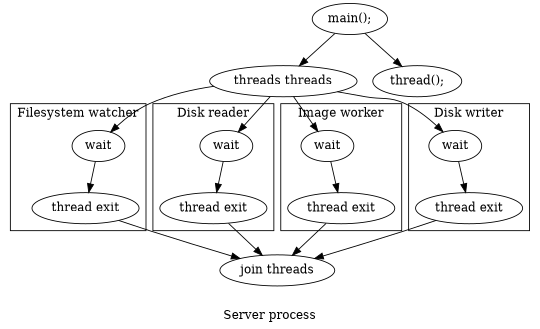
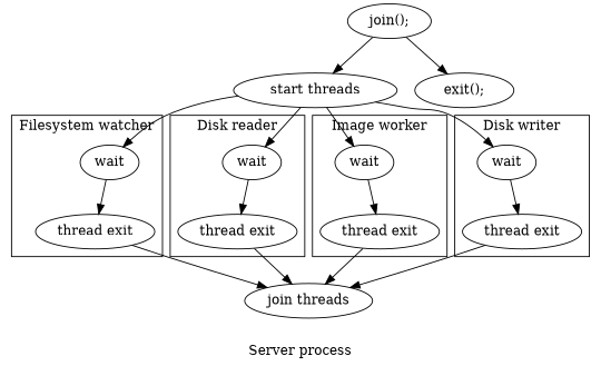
  digraph {
    compound=true
    label="Server process"
    n1 [label=wait]
    n2 [label="thread exit"]
    n3 [label=wait]
    n4 [label="thread exit"]
    n5 [label=wait]
    n6 [label="thread exit"]
    n7 [label=wait]
    n8 [label="thread exit"]
    n9 [label="join threads"]
-   n10 [label="main();"]
-   n11 [label="threads threads"]
-   n12 [label="thread();"]
+   n10 [label="join();"]
+   n11 [label="start threads"]
+   n12 [label="exit();"]
    subgraph cluster_1 {
      label="Filesystem watcher"
      n1
      n2
    }
    subgraph cluster_2 {
      label="Disk reader"
      n3
      n4
    }
    subgraph cluster_3 {
      label="Image worker"
      n5
      n6
    }
    subgraph cluster_4 {
      label="Disk writer"
      n7
      n8
    }
    n1 -> n2
    n2 -> n9
    n3 -> n4
    n4 -> n9
    n5 -> n6
    n6 -> n9
    n7 -> n8
    n8 -> n9
    n10 -> n11
    n10 -> n12
    n11 -> n1
    n11 -> n3
    n11 -> n5
    n11 -> n7
  }
